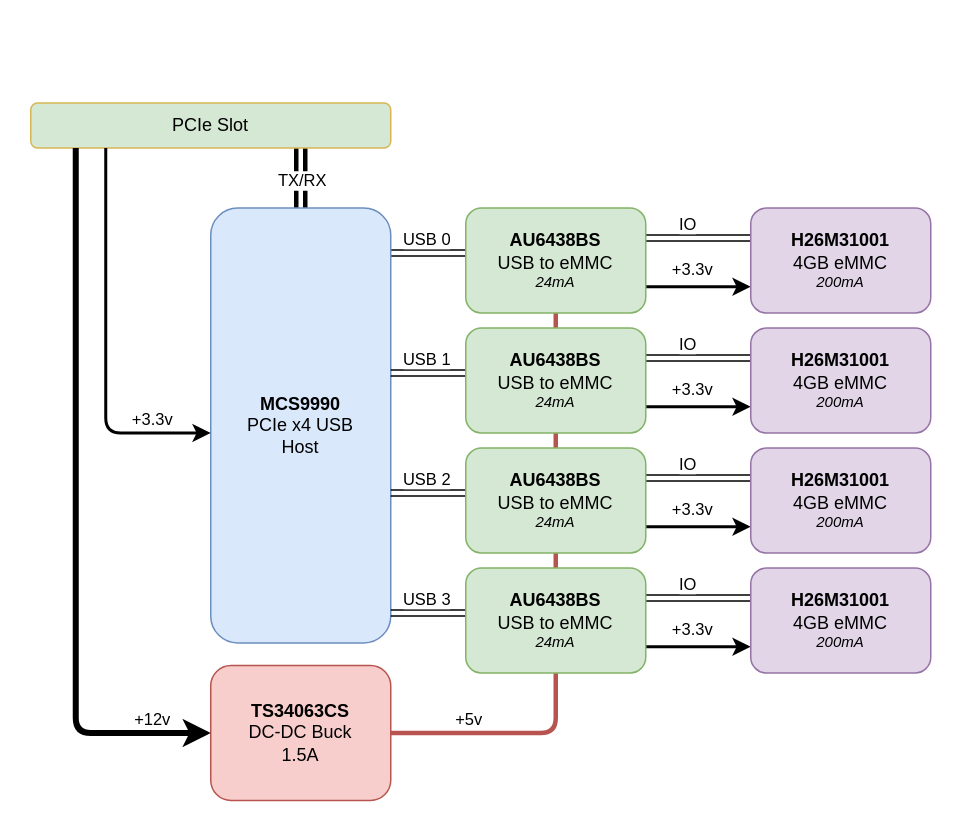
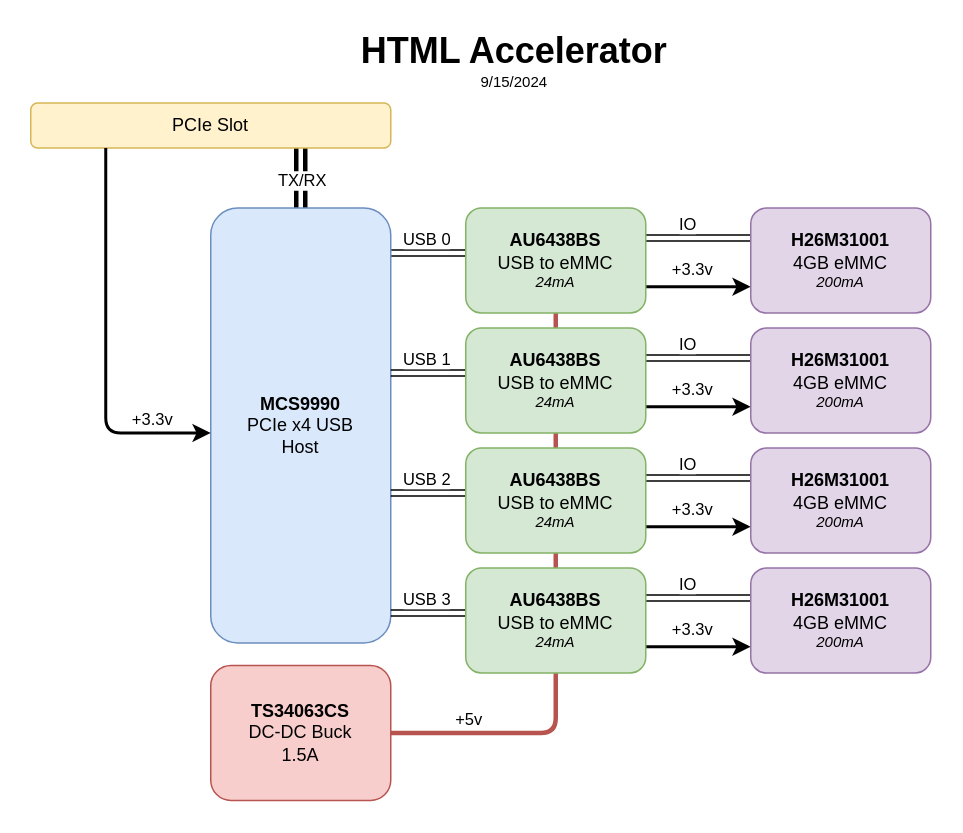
  <mxCell id="0" />
  <mxCell id="1" parent="0" />
  <mxCell id="2" value="" style="edgeStyle=orthogonalEdgeStyle;rounded=1;orthogonalLoop=1;jettySize=auto;html=1;curved=0;endArrow=none;endFill=0;strokeWidth=3;fillColor=#f8cecc;strokeColor=#b85450;" edge="1" parent="1" source="15" target="14"><mxGeometry relative="1" as="geometry"><mxPoint x="340" y="503" as="targetPoint" /></mxGeometry></mxCell>
  <mxCell id="3" value="+5v" style="edgeLabel;html=1;align=center;verticalAlign=middle;resizable=0;points=[];" vertex="1" connectable="0" parent="2"><mxGeometry x="-0.674" relative="1" as="geometry"><mxPoint x="-13" y="-10" as="offset" /></mxGeometry></mxCell>
  <mxCell id="4" value="" style="edgeStyle=orthogonalEdgeStyle;rounded=0;orthogonalLoop=1;jettySize=auto;html=1;shadow=0;flowAnimation=0;strokeWidth=3;shape=link;" edge="1" parent="1" source="6" target="9"><mxGeometry relative="1" as="geometry"><Array as="points"><mxPoint x="200" y="128" /><mxPoint x="200" y="128" /></Array></mxGeometry></mxCell>
  <mxCell id="5" value="TX/RX" style="edgeLabel;html=1;align=center;verticalAlign=middle;resizable=0;points=[];" vertex="1" connectable="0" parent="4"><mxGeometry x="0.036" y="-1" relative="1" as="geometry"><mxPoint x="1" as="offset" /></mxGeometry></mxCell>
- <mxCell id="6" value="PCIe Slot" style="rounded=1;whiteSpace=wrap;html=1;fillColor=#d5e8d4;strokeColor=#d6b656;" vertex="1" parent="1"><mxGeometry x="20" y="68" width="240" height="30" as="geometry" /></mxCell>
+ <mxCell id="6" value="PCIe Slot" style="rounded=1;whiteSpace=wrap;html=1;fillColor=#fff2cc;strokeColor=#d6b656;" vertex="1" parent="1"><mxGeometry x="20" y="68" width="240" height="30" as="geometry" /></mxCell>
  <mxCell id="7" value="" style="edgeStyle=orthogonalEdgeStyle;rounded=0;orthogonalLoop=1;jettySize=auto;html=1;shape=link;" edge="1" parent="1" target="14"><mxGeometry relative="1" as="geometry"><mxPoint x="260" y="168.029" as="sourcePoint" /><Array as="points"><mxPoint x="320" y="168" /><mxPoint x="320" y="168" /></Array></mxGeometry></mxCell>
  <mxCell id="8" value="USB 0" style="edgeLabel;html=1;align=center;verticalAlign=middle;resizable=0;points=[];" vertex="1" connectable="0" parent="7"><mxGeometry x="-0.08" y="3" relative="1" as="geometry"><mxPoint y="-7" as="offset" /></mxGeometry></mxCell>
  <mxCell id="9" value="&lt;div&gt;&lt;b&gt;MCS9990&lt;/b&gt;&lt;/div&gt;&lt;div&gt;PCIe x4 USB&lt;/div&gt;&lt;div&gt;Host&lt;br&gt;&lt;/div&gt;" style="rounded=1;whiteSpace=wrap;html=1;fillColor=#dae8fc;strokeColor=#6c8ebf;" vertex="1" parent="1"><mxGeometry x="140" y="138" width="120" height="290" as="geometry" /></mxCell>
  <mxCell id="10" value="" style="edgeStyle=orthogonalEdgeStyle;rounded=0;orthogonalLoop=1;jettySize=auto;html=1;shape=link;" edge="1" parent="1" source="14" target="20"><mxGeometry relative="1" as="geometry"><Array as="points"><mxPoint x="440" y="158" /><mxPoint x="440" y="158" /></Array></mxGeometry></mxCell>
  <mxCell id="11" value="IO" style="edgeLabel;html=1;align=center;verticalAlign=middle;resizable=0;points=[];" vertex="1" connectable="0" parent="10"><mxGeometry x="-0.253" y="-1" relative="1" as="geometry"><mxPoint x="1" y="-11" as="offset" /></mxGeometry></mxCell>
  <mxCell id="12" style="edgeStyle=orthogonalEdgeStyle;rounded=0;orthogonalLoop=1;jettySize=auto;html=1;exitX=1;exitY=0.75;exitDx=0;exitDy=0;entryX=0;entryY=0.75;entryDx=0;entryDy=0;strokeWidth=2;startArrow=none;startFill=0;" edge="1" parent="1" source="14" target="20"><mxGeometry relative="1" as="geometry"><Array as="points"><mxPoint x="470" y="191" /><mxPoint x="470" y="191" /></Array></mxGeometry></mxCell>
  <mxCell id="13" value="+3.3v" style="edgeLabel;html=1;align=center;verticalAlign=middle;resizable=0;points=[];" vertex="1" connectable="0" parent="12"><mxGeometry x="-0.32" y="1" relative="1" as="geometry"><mxPoint x="6" y="-11" as="offset" /></mxGeometry></mxCell>
  <mxCell id="14" value="&lt;div&gt;&lt;b&gt;AU6438BS&lt;/b&gt;&lt;/div&gt;&lt;div&gt;USB to eMMC&lt;br&gt;&lt;/div&gt;&lt;div style=&quot;font-size: 10px;&quot;&gt;&lt;i&gt;&lt;font style=&quot;font-size: 10px;&quot;&gt;24mA&lt;/font&gt;&lt;/i&gt;&lt;br&gt;&lt;/div&gt;" style="whiteSpace=wrap;html=1;rounded=1;fillColor=#d5e8d4;strokeColor=#82b366;" vertex="1" parent="1"><mxGeometry x="310" y="138" width="120" height="70" as="geometry" /></mxCell>
  <mxCell id="15" value="&lt;div&gt;&lt;b&gt;TS34063CS&lt;/b&gt;&lt;/div&gt;&lt;div&gt;DC-DC Buck&lt;/div&gt;&lt;div&gt;1.5A&lt;br&gt;&lt;/div&gt;" style="rounded=1;whiteSpace=wrap;html=1;fillColor=#f8cecc;strokeColor=#b85450;" vertex="1" parent="1"><mxGeometry x="140" y="443" width="120" height="90" as="geometry" /></mxCell>
  <mxCell id="16" style="edgeStyle=orthogonalEdgeStyle;rounded=1;orthogonalLoop=1;jettySize=auto;html=1;curved=0;strokeWidth=2;" edge="1" parent="1" source="6" target="9"><mxGeometry relative="1" as="geometry"><mxPoint x="140" y="248" as="targetPoint" /><Array as="points"><mxPoint x="70" y="288" /></Array></mxGeometry></mxCell>
  <mxCell id="17" value="+3.3v" style="edgeLabel;html=1;align=center;verticalAlign=middle;resizable=0;points=[];" vertex="1" connectable="0" parent="16"><mxGeometry x="-0.243" y="1" relative="1" as="geometry"><mxPoint x="29" y="82" as="offset" /></mxGeometry></mxCell>
- <mxCell id="18" style="edgeStyle=orthogonalEdgeStyle;rounded=1;orthogonalLoop=1;jettySize=auto;html=1;curved=0;strokeColor=default;strokeWidth=4;" edge="1" parent="1" source="6" target="15"><mxGeometry relative="1" as="geometry"><Array as="points"><mxPoint x="50" y="488" /></Array></mxGeometry></mxCell>
- <mxCell id="19" value="+12v " style="edgeLabel;html=1;align=center;verticalAlign=middle;resizable=0;points=[];labelBorderColor=none;" vertex="1" connectable="0" parent="18"><mxGeometry x="0.733" relative="1" as="geometry"><mxPoint x="24" y="-10" as="offset" /></mxGeometry></mxCell>
  <mxCell id="20" value="&lt;div&gt;&lt;b&gt;H26M31001&lt;/b&gt;&lt;/div&gt;&lt;div&gt;4GB eMMC&lt;br&gt;&lt;/div&gt;&lt;div style=&quot;font-size: 10px;&quot;&gt;&lt;i&gt;&lt;font style=&quot;font-size: 10px;&quot;&gt;200mA&lt;/font&gt;&lt;/i&gt;&lt;br&gt;&lt;/div&gt;" style="whiteSpace=wrap;html=1;rounded=1;fillColor=#e1d5e7;strokeColor=#9673a6;" vertex="1" parent="1"><mxGeometry x="500" y="138" width="120" height="70" as="geometry" /></mxCell>
  <mxCell id="21" value="" style="edgeStyle=orthogonalEdgeStyle;rounded=0;orthogonalLoop=1;jettySize=auto;html=1;shape=link;" edge="1" target="27" parent="1"><mxGeometry relative="1" as="geometry"><mxPoint x="260" y="248.029" as="sourcePoint" /><Array as="points"><mxPoint x="320" y="248" /><mxPoint x="320" y="248" /></Array></mxGeometry></mxCell>
  <mxCell id="22" value="USB 1" style="edgeLabel;html=1;align=center;verticalAlign=middle;resizable=0;points=[];" vertex="1" connectable="0" parent="21"><mxGeometry x="-0.08" y="3" relative="1" as="geometry"><mxPoint y="-7" as="offset" /></mxGeometry></mxCell>
  <mxCell id="23" value="" style="edgeStyle=orthogonalEdgeStyle;rounded=0;orthogonalLoop=1;jettySize=auto;html=1;shape=link;" edge="1" source="27" target="28" parent="1"><mxGeometry relative="1" as="geometry"><Array as="points"><mxPoint x="440" y="238" /><mxPoint x="440" y="238" /></Array></mxGeometry></mxCell>
  <mxCell id="24" value="IO" style="edgeLabel;html=1;align=center;verticalAlign=middle;resizable=0;points=[];" vertex="1" connectable="0" parent="23"><mxGeometry x="-0.253" y="-1" relative="1" as="geometry"><mxPoint x="1" y="-11" as="offset" /></mxGeometry></mxCell>
  <mxCell id="25" style="edgeStyle=orthogonalEdgeStyle;rounded=0;orthogonalLoop=1;jettySize=auto;html=1;exitX=1;exitY=0.75;exitDx=0;exitDy=0;entryX=0;entryY=0.75;entryDx=0;entryDy=0;strokeWidth=2;startArrow=none;startFill=0;" edge="1" source="27" target="28" parent="1"><mxGeometry relative="1" as="geometry"><Array as="points"><mxPoint x="470" y="271" /><mxPoint x="470" y="271" /></Array></mxGeometry></mxCell>
  <mxCell id="26" value="+3.3v" style="edgeLabel;html=1;align=center;verticalAlign=middle;resizable=0;points=[];" vertex="1" connectable="0" parent="25"><mxGeometry x="-0.32" y="1" relative="1" as="geometry"><mxPoint x="6" y="-11" as="offset" /></mxGeometry></mxCell>
  <mxCell id="27" value="&lt;div&gt;&lt;b&gt;AU6438BS&lt;/b&gt;&lt;/div&gt;&lt;div&gt;USB to eMMC&lt;br&gt;&lt;/div&gt;&lt;div style=&quot;font-size: 10px;&quot;&gt;&lt;i&gt;&lt;font style=&quot;font-size: 10px;&quot;&gt;24mA&lt;/font&gt;&lt;/i&gt;&lt;br&gt;&lt;/div&gt;" style="whiteSpace=wrap;html=1;rounded=1;fillColor=#d5e8d4;strokeColor=#82b366;" vertex="1" parent="1"><mxGeometry x="310" y="218" width="120" height="70" as="geometry" /></mxCell>
  <mxCell id="28" value="&lt;div&gt;&lt;b&gt;H26M31001&lt;/b&gt;&lt;/div&gt;&lt;div&gt;4GB eMMC&lt;br&gt;&lt;/div&gt;&lt;div style=&quot;font-size: 10px;&quot;&gt;&lt;i&gt;&lt;font style=&quot;font-size: 10px;&quot;&gt;200mA&lt;/font&gt;&lt;/i&gt;&lt;br&gt;&lt;/div&gt;" style="whiteSpace=wrap;html=1;rounded=1;fillColor=#e1d5e7;strokeColor=#9673a6;" vertex="1" parent="1"><mxGeometry x="500" y="218" width="120" height="70" as="geometry" /></mxCell>
  <mxCell id="29" value="" style="edgeStyle=orthogonalEdgeStyle;rounded=0;orthogonalLoop=1;jettySize=auto;html=1;shape=link;" edge="1" target="35" parent="1"><mxGeometry relative="1" as="geometry"><mxPoint x="260" y="328.029" as="sourcePoint" /><Array as="points"><mxPoint x="320" y="328" /><mxPoint x="320" y="328" /></Array></mxGeometry></mxCell>
  <mxCell id="30" value="USB 2" style="edgeLabel;html=1;align=center;verticalAlign=middle;resizable=0;points=[];" vertex="1" connectable="0" parent="29"><mxGeometry x="-0.08" y="3" relative="1" as="geometry"><mxPoint y="-7" as="offset" /></mxGeometry></mxCell>
  <mxCell id="31" value="" style="edgeStyle=orthogonalEdgeStyle;rounded=0;orthogonalLoop=1;jettySize=auto;html=1;shape=link;" edge="1" source="35" target="36" parent="1"><mxGeometry relative="1" as="geometry"><Array as="points"><mxPoint x="440" y="318" /><mxPoint x="440" y="318" /></Array></mxGeometry></mxCell>
  <mxCell id="32" value="IO" style="edgeLabel;html=1;align=center;verticalAlign=middle;resizable=0;points=[];" vertex="1" connectable="0" parent="31"><mxGeometry x="-0.253" y="-1" relative="1" as="geometry"><mxPoint x="1" y="-11" as="offset" /></mxGeometry></mxCell>
  <mxCell id="33" style="edgeStyle=orthogonalEdgeStyle;rounded=0;orthogonalLoop=1;jettySize=auto;html=1;exitX=1;exitY=0.75;exitDx=0;exitDy=0;entryX=0;entryY=0.75;entryDx=0;entryDy=0;strokeWidth=2;startArrow=none;startFill=0;" edge="1" source="35" target="36" parent="1"><mxGeometry relative="1" as="geometry"><Array as="points"><mxPoint x="470" y="351" /><mxPoint x="470" y="351" /></Array></mxGeometry></mxCell>
  <mxCell id="34" value="+3.3v" style="edgeLabel;html=1;align=center;verticalAlign=middle;resizable=0;points=[];" vertex="1" connectable="0" parent="33"><mxGeometry x="-0.32" y="1" relative="1" as="geometry"><mxPoint x="6" y="-11" as="offset" /></mxGeometry></mxCell>
  <mxCell id="35" value="&lt;div&gt;&lt;b&gt;AU6438BS&lt;/b&gt;&lt;/div&gt;&lt;div&gt;USB to eMMC&lt;br&gt;&lt;/div&gt;&lt;div style=&quot;font-size: 10px;&quot;&gt;&lt;i&gt;&lt;font style=&quot;font-size: 10px;&quot;&gt;24mA&lt;/font&gt;&lt;/i&gt;&lt;br&gt;&lt;/div&gt;" style="whiteSpace=wrap;html=1;rounded=1;fillColor=#d5e8d4;strokeColor=#82b366;" vertex="1" parent="1"><mxGeometry x="310" y="298" width="120" height="70" as="geometry" /></mxCell>
  <mxCell id="36" value="&lt;div&gt;&lt;b&gt;H26M31001&lt;/b&gt;&lt;/div&gt;&lt;div&gt;4GB eMMC&lt;br&gt;&lt;/div&gt;&lt;div style=&quot;font-size: 10px;&quot;&gt;&lt;i&gt;&lt;font style=&quot;font-size: 10px;&quot;&gt;200mA&lt;/font&gt;&lt;/i&gt;&lt;br&gt;&lt;/div&gt;" style="whiteSpace=wrap;html=1;rounded=1;fillColor=#e1d5e7;strokeColor=#9673a6;" vertex="1" parent="1"><mxGeometry x="500" y="298" width="120" height="70" as="geometry" /></mxCell>
  <mxCell id="37" value="" style="edgeStyle=orthogonalEdgeStyle;rounded=0;orthogonalLoop=1;jettySize=auto;html=1;shape=link;" edge="1" target="43" parent="1"><mxGeometry relative="1" as="geometry"><mxPoint x="260" y="408.029" as="sourcePoint" /><Array as="points"><mxPoint x="320" y="408" /><mxPoint x="320" y="408" /></Array></mxGeometry></mxCell>
  <mxCell id="38" value="USB 3" style="edgeLabel;html=1;align=center;verticalAlign=middle;resizable=0;points=[];" vertex="1" connectable="0" parent="37"><mxGeometry x="-0.08" y="3" relative="1" as="geometry"><mxPoint y="-7" as="offset" /></mxGeometry></mxCell>
  <mxCell id="39" value="" style="edgeStyle=orthogonalEdgeStyle;rounded=0;orthogonalLoop=1;jettySize=auto;html=1;shape=link;" edge="1" source="43" target="44" parent="1"><mxGeometry relative="1" as="geometry"><Array as="points"><mxPoint x="440" y="398" /><mxPoint x="440" y="398" /></Array></mxGeometry></mxCell>
  <mxCell id="40" value="IO" style="edgeLabel;html=1;align=center;verticalAlign=middle;resizable=0;points=[];" vertex="1" connectable="0" parent="39"><mxGeometry x="-0.253" y="-1" relative="1" as="geometry"><mxPoint x="1" y="-11" as="offset" /></mxGeometry></mxCell>
  <mxCell id="41" style="edgeStyle=orthogonalEdgeStyle;rounded=0;orthogonalLoop=1;jettySize=auto;html=1;exitX=1;exitY=0.75;exitDx=0;exitDy=0;entryX=0;entryY=0.75;entryDx=0;entryDy=0;strokeWidth=2;startArrow=none;startFill=0;" edge="1" source="43" target="44" parent="1"><mxGeometry relative="1" as="geometry"><Array as="points"><mxPoint x="470" y="431" /><mxPoint x="470" y="431" /></Array></mxGeometry></mxCell>
  <mxCell id="42" value="+3.3v" style="edgeLabel;html=1;align=center;verticalAlign=middle;resizable=0;points=[];" vertex="1" connectable="0" parent="41"><mxGeometry x="-0.32" y="1" relative="1" as="geometry"><mxPoint x="6" y="-11" as="offset" /></mxGeometry></mxCell>
  <mxCell id="43" value="&lt;div&gt;&lt;b&gt;AU6438BS&lt;/b&gt;&lt;/div&gt;&lt;div&gt;USB to eMMC&lt;br&gt;&lt;/div&gt;&lt;div style=&quot;font-size: 10px;&quot;&gt;&lt;i&gt;&lt;font style=&quot;font-size: 10px;&quot;&gt;24mA&lt;/font&gt;&lt;/i&gt;&lt;br&gt;&lt;/div&gt;" style="whiteSpace=wrap;html=1;rounded=1;fillColor=#d5e8d4;strokeColor=#82b366;" vertex="1" parent="1"><mxGeometry x="310" y="378" width="120" height="70" as="geometry" /></mxCell>
  <mxCell id="44" value="&lt;div&gt;&lt;b&gt;H26M31001&lt;/b&gt;&lt;/div&gt;&lt;div&gt;4GB eMMC&lt;br&gt;&lt;/div&gt;&lt;div style=&quot;font-size: 10px;&quot;&gt;&lt;i&gt;&lt;font style=&quot;font-size: 10px;&quot;&gt;200mA&lt;/font&gt;&lt;/i&gt;&lt;br&gt;&lt;/div&gt;" style="whiteSpace=wrap;html=1;rounded=1;fillColor=#e1d5e7;strokeColor=#9673a6;" vertex="1" parent="1"><mxGeometry x="500" y="378" width="120" height="70" as="geometry" /></mxCell>
+ <mxCell id="45" value="&lt;div&gt;HTML Accelerator&lt;/div&gt;&lt;div style=&quot;font-size: 10px;&quot;&gt;&lt;span style=&quot;font-weight: normal;&quot;&gt;9/15/2024&lt;/span&gt;&lt;br&gt;&lt;/div&gt;" style="text;strokeColor=none;fillColor=none;html=1;fontSize=24;fontStyle=1;verticalAlign=middle;align=center;" vertex="1" parent="1"><mxGeometry x="212" y="20" width="259" height="40" as="geometry" /></mxCell>
